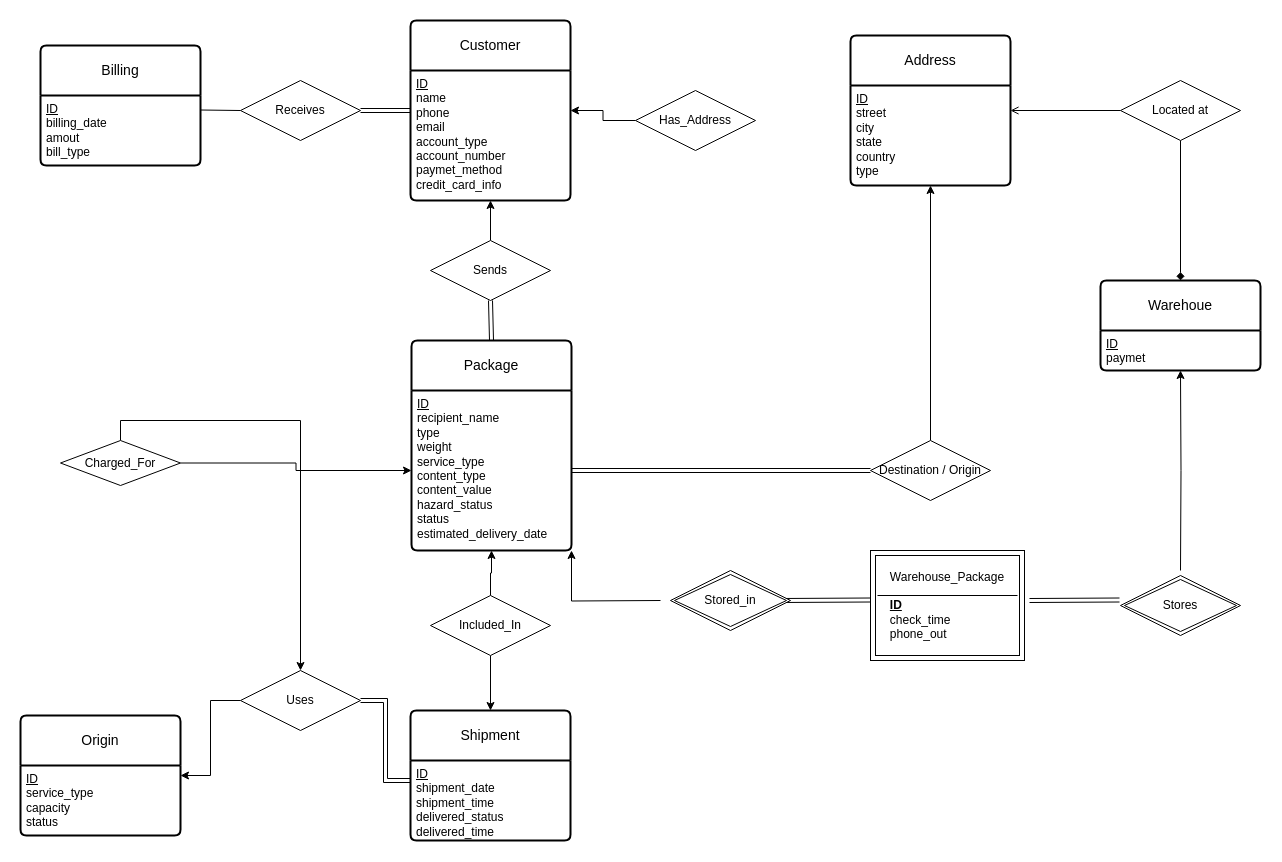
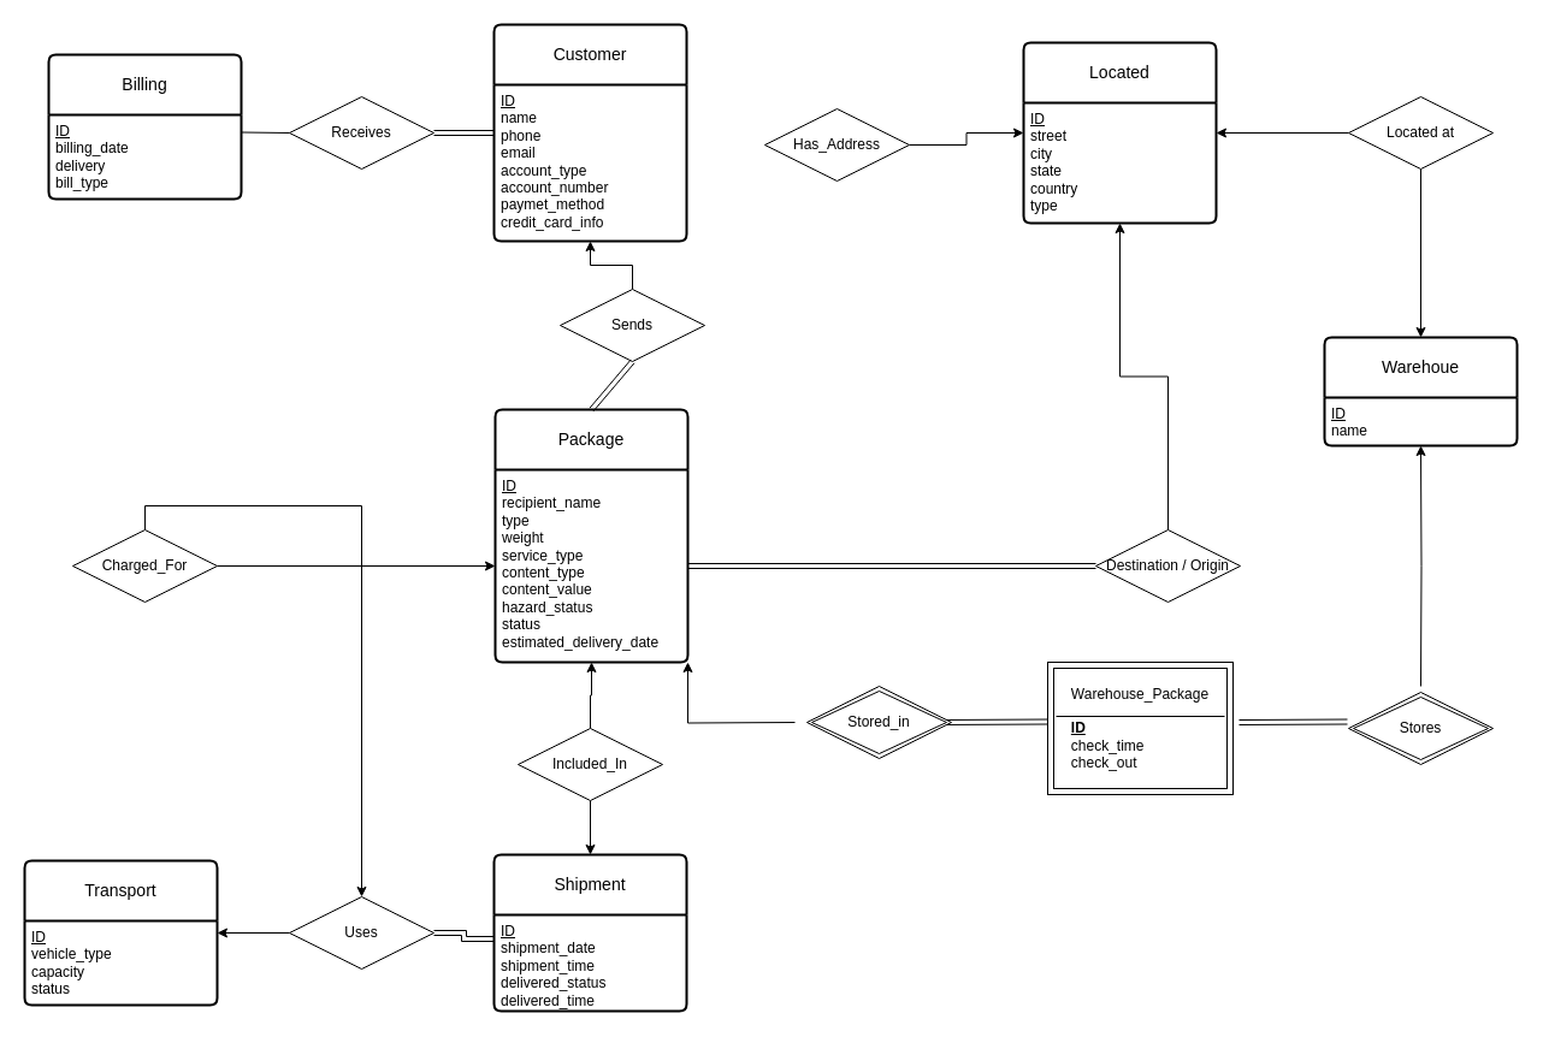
  <mxCell id="0" />
  <mxCell id="1" parent="0" />
  <mxCell id="2" value="Customer" style="swimlane;childLayout=stackLayout;horizontal=1;startSize=50;horizontalStack=0;rounded=1;fontSize=14;fontStyle=0;strokeWidth=2;resizeParent=0;resizeLast=1;shadow=0;dashed=0;align=center;arcSize=4;whiteSpace=wrap;html=1;" parent="1" vertex="1"><mxGeometry x="410" y="20" width="160" height="180" as="geometry" /></mxCell>
  <mxCell id="3" value="&lt;u&gt;ID&lt;/u&gt;&lt;br&gt;name&lt;br&gt;phone&lt;br&gt;email&lt;br&gt;account_type&lt;br&gt;account_number&lt;br&gt;paymet_method&lt;br&gt;credit_card_info" style="align=left;strokeColor=none;fillColor=none;spacingLeft=4;fontSize=12;verticalAlign=top;resizable=0;rotatable=0;part=1;html=1;" parent="2" vertex="1"><mxGeometry y="50" width="160" height="130" as="geometry" /></mxCell>
- <mxCell id="4" value="Address" style="swimlane;childLayout=stackLayout;horizontal=1;startSize=50;horizontalStack=0;rounded=1;fontSize=14;fontStyle=0;strokeWidth=2;resizeParent=0;resizeLast=1;shadow=0;dashed=0;align=center;arcSize=4;whiteSpace=wrap;html=1;" parent="1" vertex="1"><mxGeometry x="850" y="35" width="160" height="150" as="geometry" /></mxCell>
+ <mxCell id="4" value="Located" style="swimlane;childLayout=stackLayout;horizontal=1;startSize=50;horizontalStack=0;rounded=1;fontSize=14;fontStyle=0;strokeWidth=2;resizeParent=0;resizeLast=1;shadow=0;dashed=0;align=center;arcSize=4;whiteSpace=wrap;html=1;" parent="1" vertex="1"><mxGeometry x="850" y="35" width="160" height="150" as="geometry" /></mxCell>
  <mxCell id="5" value="&lt;u&gt;ID&lt;/u&gt;&lt;br&gt;street&lt;br&gt;city&lt;br&gt;state&lt;br&gt;country&lt;br&gt;type" style="align=left;strokeColor=none;fillColor=none;spacingLeft=4;fontSize=12;verticalAlign=top;resizable=0;rotatable=0;part=1;html=1;" parent="4" vertex="1"><mxGeometry y="50" width="160" height="100" as="geometry" /></mxCell>
  <mxCell id="6" value="Package" style="swimlane;childLayout=stackLayout;horizontal=1;startSize=50;horizontalStack=0;rounded=1;fontSize=14;fontStyle=0;strokeWidth=2;resizeParent=0;resizeLast=1;shadow=0;dashed=0;align=center;arcSize=4;whiteSpace=wrap;html=1;" parent="1" vertex="1"><mxGeometry x="411" y="340" width="160" height="210" as="geometry" /></mxCell>
  <mxCell id="7" value="&lt;u&gt;ID&lt;/u&gt;&lt;br&gt;recipient_name&lt;br&gt;type&lt;br&gt;weight&lt;br&gt;service_type&lt;br&gt;content_type&lt;br&gt;content_value&lt;br&gt;hazard_status&lt;br&gt;status&lt;br&gt;estimated_delivery_date&lt;br&gt;" style="align=left;strokeColor=none;fillColor=none;spacingLeft=4;fontSize=12;verticalAlign=top;resizable=0;rotatable=0;part=1;html=1;" parent="6" vertex="1"><mxGeometry y="50" width="160" height="160" as="geometry" /></mxCell>
  <mxCell id="8" value="Shipment" style="swimlane;childLayout=stackLayout;horizontal=1;startSize=50;horizontalStack=0;rounded=1;fontSize=14;fontStyle=0;strokeWidth=2;resizeParent=0;resizeLast=1;shadow=0;dashed=0;align=center;arcSize=4;whiteSpace=wrap;html=1;" parent="1" vertex="1"><mxGeometry x="410" y="710" width="160" height="130" as="geometry" /></mxCell>
  <mxCell id="9" value="&lt;u&gt;ID&lt;/u&gt;&lt;br&gt;shipment_date&lt;br&gt;shipment_time&lt;br&gt;delivered_status&lt;br&gt;delivered_time&lt;br&gt;" style="align=left;strokeColor=none;fillColor=none;spacingLeft=4;fontSize=12;verticalAlign=top;resizable=0;rotatable=0;part=1;html=1;" parent="8" vertex="1"><mxGeometry y="50" width="160" height="80" as="geometry" /></mxCell>
  <mxCell id="10" value="Billing" style="swimlane;childLayout=stackLayout;horizontal=1;startSize=50;horizontalStack=0;rounded=1;fontSize=14;fontStyle=0;strokeWidth=2;resizeParent=0;resizeLast=1;shadow=0;dashed=0;align=center;arcSize=4;whiteSpace=wrap;html=1;" parent="1" vertex="1"><mxGeometry x="40" y="45" width="160" height="120" as="geometry" /></mxCell>
- <mxCell id="11" value="&lt;u&gt;ID&lt;/u&gt;&lt;br&gt;billing_date&lt;br&gt;amout&lt;br&gt;bill_type" style="align=left;strokeColor=none;fillColor=none;spacingLeft=4;fontSize=12;verticalAlign=top;resizable=0;rotatable=0;part=1;html=1;" parent="10" vertex="1"><mxGeometry y="50" width="160" height="70" as="geometry" /></mxCell>
- <mxCell id="12" value="Origin" style="swimlane;childLayout=stackLayout;horizontal=1;startSize=50;horizontalStack=0;rounded=1;fontSize=14;fontStyle=0;strokeWidth=2;resizeParent=0;resizeLast=1;shadow=0;dashed=0;align=center;arcSize=4;whiteSpace=wrap;html=1;" parent="1" vertex="1"><mxGeometry x="20" y="715" width="160" height="120" as="geometry" /></mxCell>
- <mxCell id="13" value="&lt;u&gt;ID&lt;/u&gt;&lt;br&gt;service_type&lt;br&gt;capacity&lt;br&gt;status" style="align=left;strokeColor=none;fillColor=none;spacingLeft=4;fontSize=12;verticalAlign=top;resizable=0;rotatable=0;part=1;html=1;" parent="12" vertex="1"><mxGeometry y="50" width="160" height="70" as="geometry" /></mxCell>
- <mxCell id="14" style="edgeStyle=orthogonalEdgeStyle;rounded=0;orthogonalLoop=1;jettySize=auto;html=1;exitX=0;exitY=0.5;exitDx=0;exitDy=0;entryX=1;entryY=0.5;entryDx=0;entryDy=0;" parent="1" source="16" target="2" edge="1"><mxGeometry relative="1" as="geometry" /></mxCell>
+ <mxCell id="11" value="&lt;u&gt;ID&lt;/u&gt;&lt;br&gt;billing_date&lt;br&gt;delivery&lt;br&gt;bill_type" style="align=left;strokeColor=none;fillColor=none;spacingLeft=4;fontSize=12;verticalAlign=top;resizable=0;rotatable=0;part=1;html=1;" parent="10" vertex="1"><mxGeometry y="50" width="160" height="70" as="geometry" /></mxCell>
+ <mxCell id="12" value="Transport" style="swimlane;childLayout=stackLayout;horizontal=1;startSize=50;horizontalStack=0;rounded=1;fontSize=14;fontStyle=0;strokeWidth=2;resizeParent=0;resizeLast=1;shadow=0;dashed=0;align=center;arcSize=4;whiteSpace=wrap;html=1;" parent="1" vertex="1"><mxGeometry x="20" y="715" width="160" height="120" as="geometry" /></mxCell>
+ <mxCell id="13" value="&lt;u&gt;ID&lt;/u&gt;&lt;br&gt;vehicle_type&lt;br&gt;capacity&lt;br&gt;status" style="align=left;strokeColor=none;fillColor=none;spacingLeft=4;fontSize=12;verticalAlign=top;resizable=0;rotatable=0;part=1;html=1;" parent="12" vertex="1"><mxGeometry y="50" width="160" height="70" as="geometry" /></mxCell>
+ <mxCell id="15" style="edgeStyle=orthogonalEdgeStyle;rounded=0;orthogonalLoop=1;jettySize=auto;html=1;exitX=1;exitY=0.5;exitDx=0;exitDy=0;entryX=0;entryY=0.25;entryDx=0;entryDy=0;" parent="1" source="16" target="5" edge="1"><mxGeometry relative="1" as="geometry"><mxPoint x="840" y="110.294" as="targetPoint" /></mxGeometry></mxCell>
  <mxCell id="16" value="Has_Address" style="shape=rhombus;perimeter=rhombusPerimeter;whiteSpace=wrap;html=1;align=center;" parent="1" vertex="1"><mxGeometry x="635" y="90" width="120" height="60" as="geometry" /></mxCell>
  <mxCell id="17" style="edgeStyle=orthogonalEdgeStyle;rounded=0;orthogonalLoop=1;jettySize=auto;html=1;exitX=0.5;exitY=0;exitDx=0;exitDy=0;entryX=0.5;entryY=1;entryDx=0;entryDy=0;" parent="1" source="18" target="3" edge="1"><mxGeometry relative="1" as="geometry" /></mxCell>
- <mxCell id="18" value="Sends" style="shape=rhombus;perimeter=rhombusPerimeter;whiteSpace=wrap;html=1;align=center;" parent="1" vertex="1"><mxGeometry x="430" y="240" width="120" height="60" as="geometry" /></mxCell>
+ <mxCell id="18" value="Sends" style="shape=rhombus;perimeter=rhombusPerimeter;whiteSpace=wrap;html=1;align=center;" parent="1" vertex="1"><mxGeometry x="465" y="240" width="120" height="60" as="geometry" /></mxCell>
  <mxCell id="19" style="edgeStyle=orthogonalEdgeStyle;rounded=0;orthogonalLoop=1;jettySize=auto;html=1;exitX=0.5;exitY=0;exitDx=0;exitDy=0;entryX=0.5;entryY=1;entryDx=0;entryDy=0;" parent="1" source="20" target="5" edge="1"><mxGeometry relative="1" as="geometry" /></mxCell>
- <mxCell id="20" value="Destination / Origin" style="shape=rhombus;perimeter=rhombusPerimeter;whiteSpace=wrap;html=1;align=center;" parent="1" vertex="1"><mxGeometry x="870" y="440" width="120" height="60" as="geometry" /></mxCell>
+ <mxCell id="20" value="Destination / Origin" style="shape=rhombus;perimeter=rhombusPerimeter;whiteSpace=wrap;html=1;align=center;" parent="1" vertex="1"><mxGeometry x="910" y="440" width="120" height="60" as="geometry" /></mxCell>
  <mxCell id="21" style="edgeStyle=orthogonalEdgeStyle;rounded=0;orthogonalLoop=1;jettySize=auto;html=1;exitX=0.5;exitY=0;exitDx=0;exitDy=0;" parent="1" source="23" target="33" edge="1"><mxGeometry relative="1" as="geometry" /></mxCell>
  <mxCell id="22" style="edgeStyle=orthogonalEdgeStyle;rounded=0;orthogonalLoop=1;jettySize=auto;html=1;exitX=1;exitY=0.5;exitDx=0;exitDy=0;" parent="1" source="23" target="7" edge="1"><mxGeometry relative="1" as="geometry" /></mxCell>
- <mxCell id="23" value="Charged_For" style="shape=rhombus;perimeter=rhombusPerimeter;whiteSpace=wrap;html=1;align=center;" parent="1" vertex="1"><mxGeometry x="60" y="440" width="120" height="45" as="geometry" /></mxCell>
+ <mxCell id="23" value="Charged_For" style="shape=rhombus;perimeter=rhombusPerimeter;whiteSpace=wrap;html=1;align=center;" parent="1" vertex="1"><mxGeometry x="60" y="440" width="120" height="60" as="geometry" /></mxCell>
  <mxCell id="24" value="" style="endArrow=none;html=1;rounded=0;entryX=0.5;entryY=0;entryDx=0;entryDy=0;exitX=0.5;exitY=1;exitDx=0;exitDy=0;shape=link;" parent="1" source="18" target="6" edge="1"><mxGeometry relative="1" as="geometry"><mxPoint x="610" y="280" as="sourcePoint" /><mxPoint x="770" y="280" as="targetPoint" /></mxGeometry></mxCell>
  <mxCell id="25" style="edgeStyle=orthogonalEdgeStyle;rounded=0;orthogonalLoop=1;jettySize=auto;html=1;exitX=1;exitY=0.5;exitDx=0;exitDy=0;entryX=0;entryY=0.5;entryDx=0;entryDy=0;shape=link;" parent="1" source="26" target="2" edge="1"><mxGeometry relative="1" as="geometry" /></mxCell>
  <mxCell id="26" value="Receives" style="shape=rhombus;perimeter=rhombusPerimeter;whiteSpace=wrap;html=1;align=center;" parent="1" vertex="1"><mxGeometry x="240" y="80" width="120" height="60" as="geometry" /></mxCell>
  <mxCell id="27" value="" style="endArrow=none;html=1;rounded=0;" parent="1" edge="1"><mxGeometry relative="1" as="geometry"><mxPoint x="200" y="109.5" as="sourcePoint" /><mxPoint x="240" y="110" as="targetPoint" /></mxGeometry></mxCell>
  <mxCell id="28" style="edgeStyle=orthogonalEdgeStyle;rounded=0;orthogonalLoop=1;jettySize=auto;html=1;exitX=0.5;exitY=1;exitDx=0;exitDy=0;entryX=0.5;entryY=0;entryDx=0;entryDy=0;" parent="1" source="30" target="8" edge="1"><mxGeometry relative="1" as="geometry" /></mxCell>
  <mxCell id="29" style="edgeStyle=orthogonalEdgeStyle;rounded=0;orthogonalLoop=1;jettySize=auto;html=1;exitX=0.5;exitY=0;exitDx=0;exitDy=0;entryX=0.5;entryY=1;entryDx=0;entryDy=0;fontFamily=Helvetica;fontSize=14;fontColor=default;startSize=50;" parent="1" source="30" target="7" edge="1"><mxGeometry relative="1" as="geometry" /></mxCell>
- <mxCell id="30" value="Included_In" style="shape=rhombus;perimeter=rhombusPerimeter;whiteSpace=wrap;html=1;align=center;" parent="1" vertex="1"><mxGeometry x="430" y="595" width="120" height="60" as="geometry" /></mxCell>
+ <mxCell id="30" value="Included_In" style="shape=rhombus;perimeter=rhombusPerimeter;whiteSpace=wrap;html=1;align=center;" parent="1" vertex="1"><mxGeometry x="430" y="605" width="120" height="60" as="geometry" /></mxCell>
  <mxCell id="31" style="edgeStyle=orthogonalEdgeStyle;rounded=0;orthogonalLoop=1;jettySize=auto;html=1;exitX=1;exitY=0.5;exitDx=0;exitDy=0;entryX=0;entryY=0.25;entryDx=0;entryDy=0;fontFamily=Helvetica;fontSize=14;fontColor=default;startSize=50;shape=link;" parent="1" source="33" target="9" edge="1"><mxGeometry relative="1" as="geometry" /></mxCell>
  <mxCell id="32" style="edgeStyle=orthogonalEdgeStyle;rounded=0;orthogonalLoop=1;jettySize=auto;html=1;exitX=0;exitY=0.5;exitDx=0;exitDy=0;entryX=1;entryY=0.5;entryDx=0;entryDy=0;fontFamily=Helvetica;fontSize=14;fontColor=default;startSize=50;" parent="1" source="33" target="12" edge="1"><mxGeometry relative="1" as="geometry" /></mxCell>
- <mxCell id="33" value="Uses" style="shape=rhombus;perimeter=rhombusPerimeter;whiteSpace=wrap;html=1;align=center;" parent="1" vertex="1"><mxGeometry x="240" y="670" width="120" height="60" as="geometry" /></mxCell>
+ <mxCell id="33" value="Uses" style="shape=rhombus;perimeter=rhombusPerimeter;whiteSpace=wrap;html=1;align=center;" parent="1" vertex="1"><mxGeometry x="240" y="745" width="120" height="60" as="geometry" /></mxCell>
  <mxCell id="34" style="edgeStyle=orthogonalEdgeStyle;rounded=0;orthogonalLoop=1;jettySize=auto;html=1;exitX=0;exitY=0.5;exitDx=0;exitDy=0;entryX=1;entryY=1;entryDx=0;entryDy=0;" parent="1" target="7" edge="1"><mxGeometry relative="1" as="geometry"><mxPoint x="660" y="600" as="sourcePoint" /></mxGeometry></mxCell>
  <mxCell id="35" value="Warehoue" style="swimlane;childLayout=stackLayout;horizontal=1;startSize=50;horizontalStack=0;rounded=1;fontSize=14;fontStyle=0;strokeWidth=2;resizeParent=0;resizeLast=1;shadow=0;dashed=0;align=center;arcSize=4;whiteSpace=wrap;html=1;" parent="1" vertex="1"><mxGeometry x="1100" y="280" width="160" height="90" as="geometry" /></mxCell>
- <mxCell id="36" value="&lt;u&gt;ID&lt;/u&gt;&lt;br&gt;paymet" style="align=left;strokeColor=none;fillColor=none;spacingLeft=4;fontSize=12;verticalAlign=top;resizable=0;rotatable=0;part=1;html=1;" parent="35" vertex="1"><mxGeometry y="50" width="160" height="40" as="geometry" /></mxCell>
- <mxCell id="37" style="edgeStyle=orthogonalEdgeStyle;rounded=0;orthogonalLoop=1;jettySize=auto;html=1;exitX=0;exitY=0.5;exitDx=0;exitDy=0;entryX=1;entryY=0.25;entryDx=0;entryDy=0;endArrow=open;" parent="1" source="39" target="5" edge="1"><mxGeometry relative="1" as="geometry" /></mxCell>
- <mxCell id="38" style="edgeStyle=orthogonalEdgeStyle;rounded=0;orthogonalLoop=1;jettySize=auto;html=1;exitX=0.5;exitY=1;exitDx=0;exitDy=0;entryX=0.5;entryY=0;entryDx=0;entryDy=0;endArrow=diamond;" parent="1" source="39" target="35" edge="1"><mxGeometry relative="1" as="geometry" /></mxCell>
+ <mxCell id="36" value="&lt;u&gt;ID&lt;/u&gt;&lt;br&gt;name" style="align=left;strokeColor=none;fillColor=none;spacingLeft=4;fontSize=12;verticalAlign=top;resizable=0;rotatable=0;part=1;html=1;" parent="35" vertex="1"><mxGeometry y="50" width="160" height="40" as="geometry" /></mxCell>
+ <mxCell id="37" style="edgeStyle=orthogonalEdgeStyle;rounded=0;orthogonalLoop=1;jettySize=auto;html=1;exitX=0;exitY=0.5;exitDx=0;exitDy=0;entryX=1;entryY=0.25;entryDx=0;entryDy=0;" parent="1" source="39" target="5" edge="1"><mxGeometry relative="1" as="geometry" /></mxCell>
+ <mxCell id="38" style="edgeStyle=orthogonalEdgeStyle;rounded=0;orthogonalLoop=1;jettySize=auto;html=1;exitX=0.5;exitY=1;exitDx=0;exitDy=0;entryX=0.5;entryY=0;entryDx=0;entryDy=0;" parent="1" source="39" target="35" edge="1"><mxGeometry relative="1" as="geometry" /></mxCell>
  <mxCell id="39" value="Located at" style="shape=rhombus;perimeter=rhombusPerimeter;whiteSpace=wrap;html=1;align=center;" parent="1" vertex="1"><mxGeometry x="1120" y="80" width="120" height="60" as="geometry" /></mxCell>
  <mxCell id="40" style="edgeStyle=orthogonalEdgeStyle;rounded=0;orthogonalLoop=1;jettySize=auto;html=1;exitX=0.5;exitY=0;exitDx=0;exitDy=0;entryX=0.5;entryY=1;entryDx=0;entryDy=0;" parent="1" target="36" edge="1"><mxGeometry relative="1" as="geometry"><mxPoint x="1180" y="570" as="sourcePoint" /></mxGeometry></mxCell>
  <mxCell id="41" value="" style="endArrow=none;html=1;rounded=0;shape=link;" parent="1" edge="1"><mxGeometry relative="1" as="geometry"><mxPoint x="1029" y="600" as="sourcePoint" /><mxPoint x="1119" y="599.5" as="targetPoint" /></mxGeometry></mxCell>
  <mxCell id="42" value="" style="endArrow=none;html=1;rounded=0;shape=link;" parent="1" edge="1"><mxGeometry relative="1" as="geometry"><mxPoint x="780" y="600" as="sourcePoint" /><mxPoint x="870" y="599.5" as="targetPoint" /></mxGeometry></mxCell>
  <mxCell id="43" value="" style="endArrow=none;html=1;rounded=0;entryX=0;entryY=0.5;entryDx=0;entryDy=0;shape=link;" parent="1" source="7" target="20" edge="1"><mxGeometry relative="1" as="geometry"><mxPoint x="680" y="459.91" as="sourcePoint" /><mxPoint x="770" y="459.41" as="targetPoint" /></mxGeometry></mxCell>
- <mxCell id="44" value="Warehouse_Package&lt;br&gt;&lt;br&gt;&lt;div style=&quot;text-align: left;&quot;&gt;&lt;u style=&quot;background-color: initial; border-color: var(--border-color);&quot;&gt;&lt;b style=&quot;border-color: var(--border-color);&quot;&gt;ID&lt;/b&gt;&lt;/u&gt;&lt;/div&gt;&lt;div style=&quot;text-align: left;&quot;&gt;&lt;span style=&quot;background-color: initial;&quot;&gt;check_time&lt;/span&gt;&lt;/div&gt;&lt;span style=&quot;&quot;&gt;&lt;div style=&quot;text-align: left;&quot;&gt;&lt;span style=&quot;background-color: initial;&quot;&gt;phone_out&lt;/span&gt;&lt;/div&gt;&lt;/span&gt;" style="shape=ext;margin=3;double=1;whiteSpace=wrap;html=1;align=center;" parent="1" vertex="1"><mxGeometry x="870" y="550" width="154" height="110" as="geometry" /></mxCell>
+ <mxCell id="44" value="Warehouse_Package&lt;br&gt;&lt;br&gt;&lt;div style=&quot;text-align: left;&quot;&gt;&lt;u style=&quot;background-color: initial; border-color: var(--border-color);&quot;&gt;&lt;b style=&quot;border-color: var(--border-color);&quot;&gt;ID&lt;/b&gt;&lt;/u&gt;&lt;/div&gt;&lt;div style=&quot;text-align: left;&quot;&gt;&lt;span style=&quot;background-color: initial;&quot;&gt;check_time&lt;/span&gt;&lt;/div&gt;&lt;span style=&quot;&quot;&gt;&lt;div style=&quot;text-align: left;&quot;&gt;&lt;span style=&quot;background-color: initial;&quot;&gt;check_out&lt;/span&gt;&lt;/div&gt;&lt;/span&gt;" style="shape=ext;margin=3;double=1;whiteSpace=wrap;html=1;align=center;" parent="1" vertex="1"><mxGeometry x="870" y="550" width="154" height="110" as="geometry" /></mxCell>
  <mxCell id="45" value="" style="line;strokeWidth=1;rotatable=0;dashed=0;labelPosition=right;align=left;verticalAlign=middle;spacingTop=0;spacingLeft=6;points=[];portConstraint=eastwest;" parent="1" vertex="1"><mxGeometry x="877" y="590" width="140" height="10" as="geometry" /></mxCell>
  <mxCell id="46" value="Stored_in" style="shape=rhombus;double=1;perimeter=rhombusPerimeter;whiteSpace=wrap;html=1;align=center;" parent="1" vertex="1"><mxGeometry x="670" y="570" width="120" height="60" as="geometry" /></mxCell>
  <mxCell id="47" value="Stores" style="shape=rhombus;double=1;perimeter=rhombusPerimeter;whiteSpace=wrap;html=1;align=center;" parent="1" vertex="1"><mxGeometry x="1120" y="575" width="120" height="60" as="geometry" /></mxCell>
